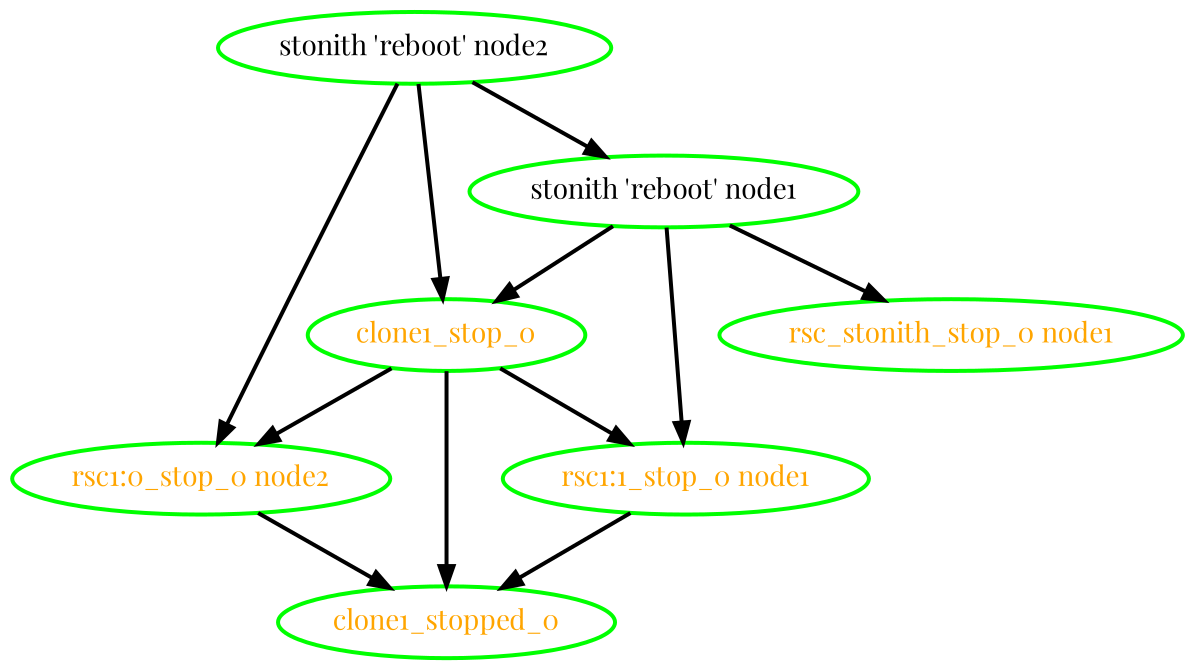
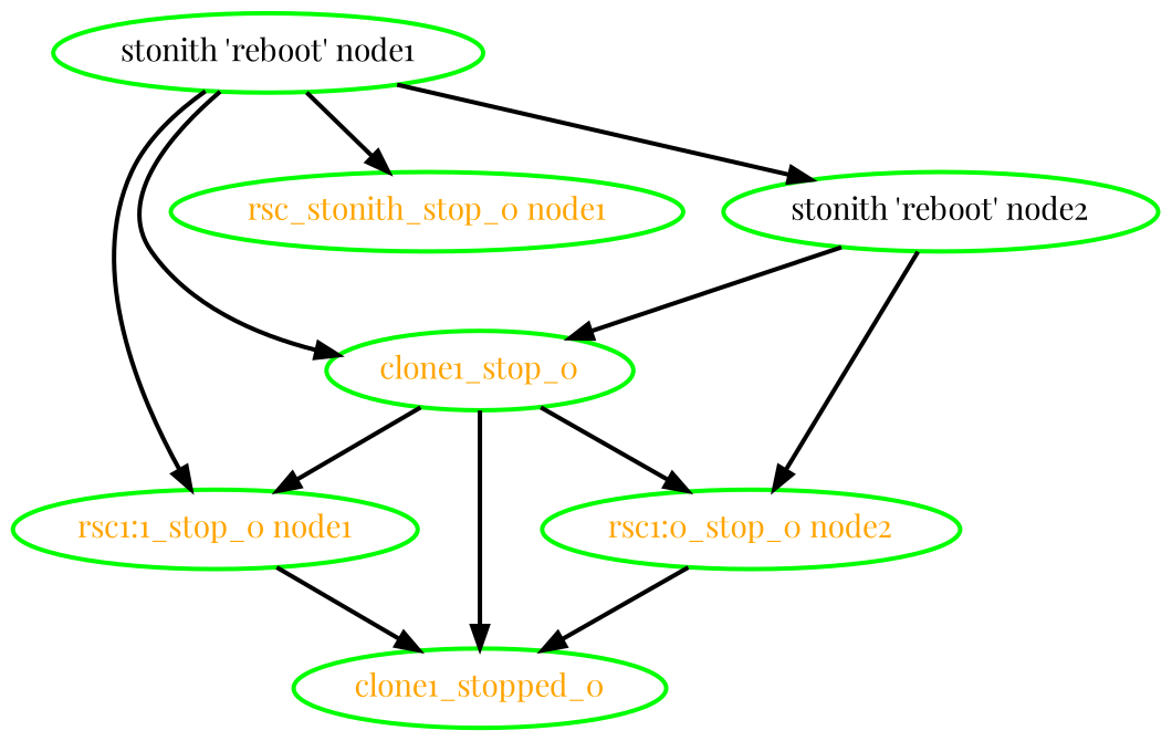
  digraph {
    fontname="Playfair Display"
    node [color=green fontcolor=orange style=bold fontname="Playfair Display"]
    edge [style=bold fontname="Playfair Display"]
    clone1_stop_0
    clone1_stopped_0
    "rsc1:0_stop_0 node2"
    "rsc1:1_stop_0 node1"
    "rsc_stonith_stop_0 node1"
    "stonith 'reboot' node1" [fontcolor=black]
    "stonith 'reboot' node2" [fontcolor=black]
    clone1_stop_0 -> clone1_stopped_0
    clone1_stop_0 -> "rsc1:0_stop_0 node2"
    clone1_stop_0 -> "rsc1:1_stop_0 node1"
    "rsc1:0_stop_0 node2" -> clone1_stopped_0
    "rsc1:1_stop_0 node1" -> clone1_stopped_0
    "stonith 'reboot' node1" -> clone1_stop_0
    "stonith 'reboot' node1" -> "rsc1:1_stop_0 node1"
    "stonith 'reboot' node1" -> "rsc_stonith_stop_0 node1"
-   "stonith 'reboot' node2" -> "stonith 'reboot' node1"
+   "stonith 'reboot' node1" -> "stonith 'reboot' node2"
    "stonith 'reboot' node2" -> clone1_stop_0
    "stonith 'reboot' node2" -> "rsc1:0_stop_0 node2"
  }
